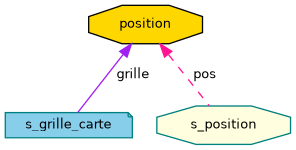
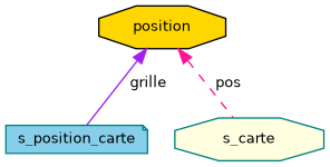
  digraph {
    node [color=teal fontname=Helvetica fontsize=10 shape=octagon style=filled]
    edge [dir=back fontname=Helvetica fontsize=10 labelfontname=Helvetica labelfontsize=10]
-   n1 [fillcolor=skyblue fontcolor=black height=0.2 label=s_grille_carte shape=note width=0.4]
-   n2 [fillcolor=lightyellow height=0.2 label=s_position width=0.4]
+   n1 [fillcolor=skyblue fontcolor=black height=0.2 label=s_position_carte shape=note width=0.4]
+   n2 [fillcolor=lightyellow height=0.2 label=s_carte width=0.4]
    n3 [color=black fillcolor=gold height=0.2 label=position width=0.4]
    n3 -> n1 [color=purple label=" grille" style=solid]
    n3 -> n2 [color=deeppink label=" pos" style=dashed]
  }
